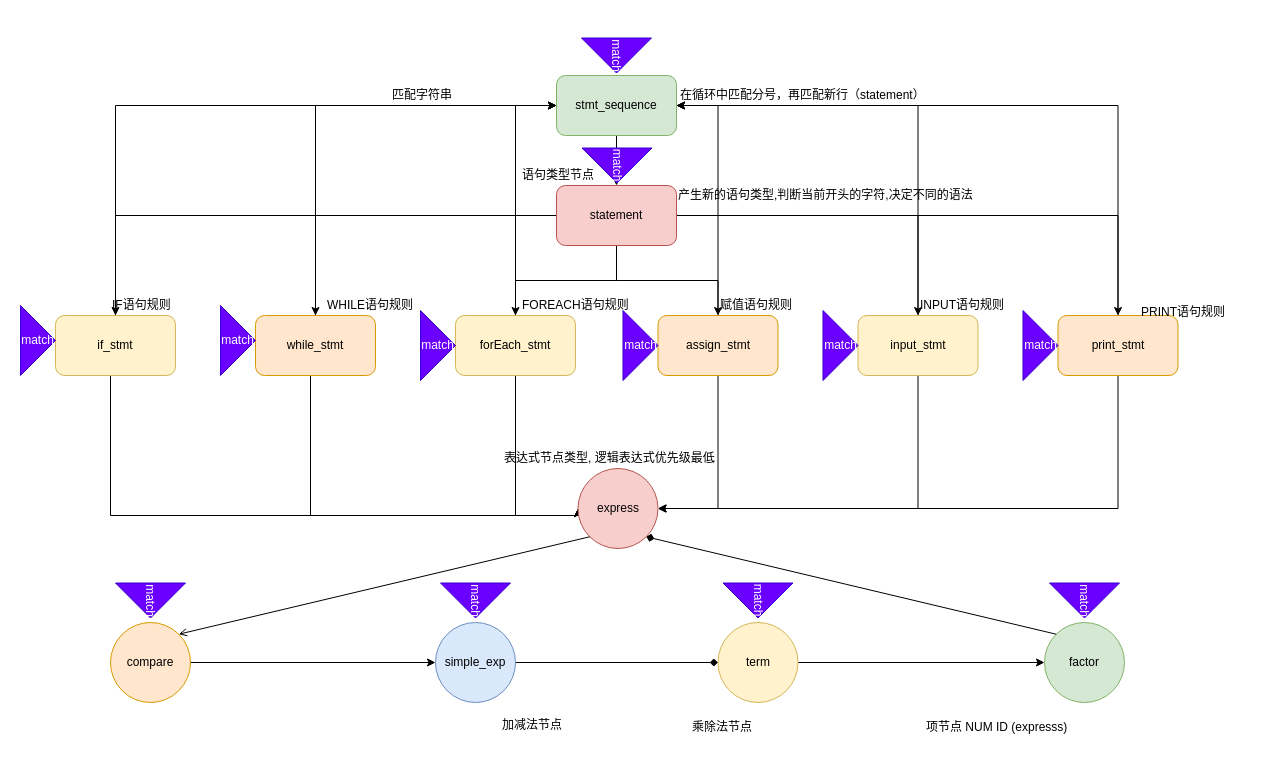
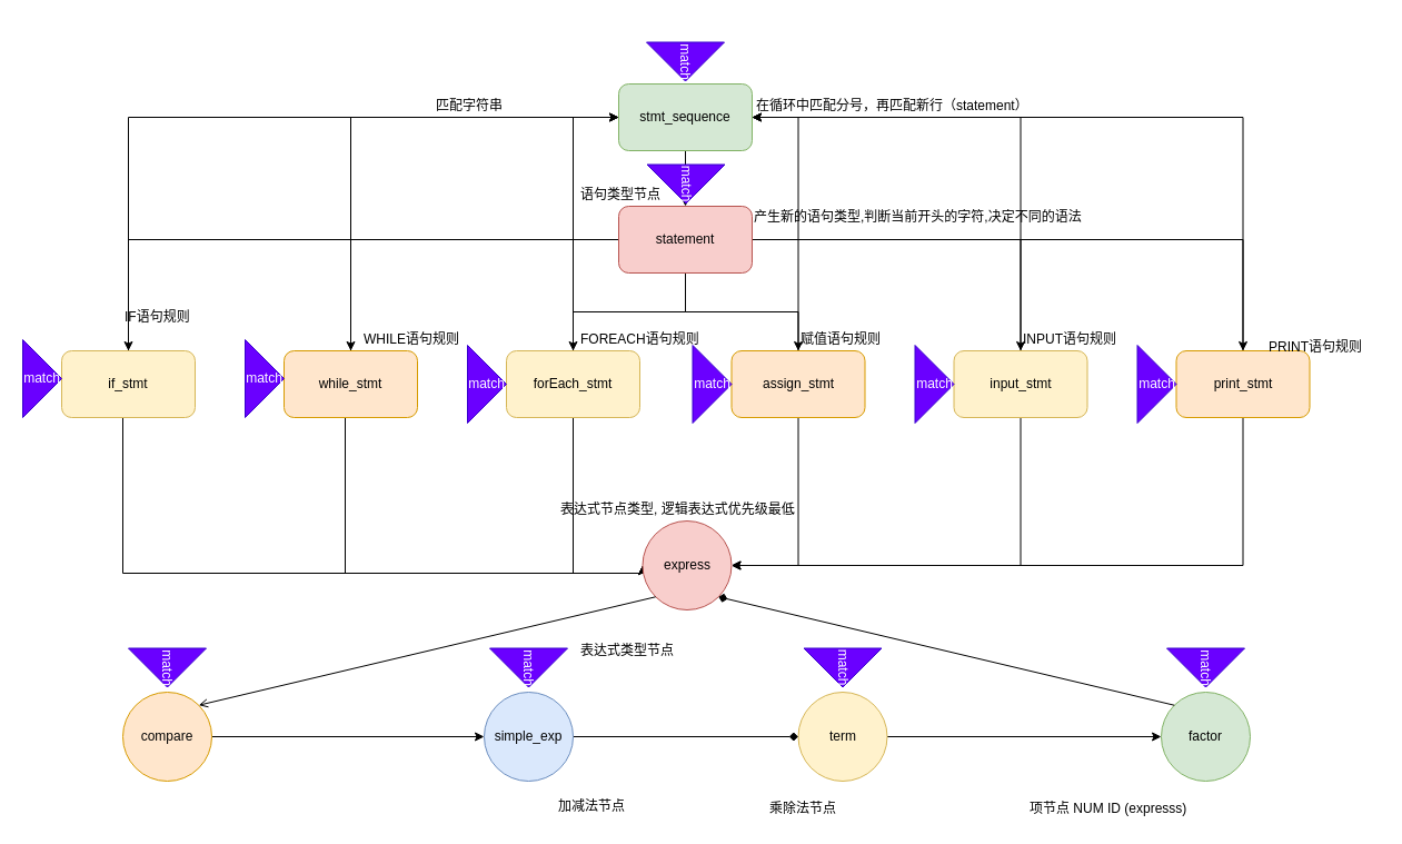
  <mxCell id="0" />
  <mxCell id="1" parent="0" />
  <mxCell id="2" style="edgeStyle=orthogonalEdgeStyle;rounded=0;orthogonalLoop=1;jettySize=auto;html=1;" parent="1" source="3" target="10" edge="1"><mxGeometry relative="1" as="geometry" /></mxCell>
  <mxCell id="3" value="stmt_sequence" style="rounded=1;whiteSpace=wrap;html=1;fillColor=#d5e8d4;strokeColor=#82b366;" parent="1" vertex="1"><mxGeometry x="556" y="75" width="120" height="60" as="geometry" /></mxCell>
  <mxCell id="4" style="edgeStyle=orthogonalEdgeStyle;rounded=0;orthogonalLoop=1;jettySize=auto;html=1;exitX=0.5;exitY=1;exitDx=0;exitDy=0;entryX=0.5;entryY=0;entryDx=0;entryDy=0;" parent="1" source="10" target="13" edge="1"><mxGeometry relative="1" as="geometry"><Array as="points"><mxPoint x="616" y="215" /><mxPoint x="115" y="215" /></Array></mxGeometry></mxCell>
  <mxCell id="5" style="edgeStyle=orthogonalEdgeStyle;rounded=0;orthogonalLoop=1;jettySize=auto;html=1;entryX=0.5;entryY=0;entryDx=0;entryDy=0;" parent="1" source="10" target="16" edge="1"><mxGeometry relative="1" as="geometry" /></mxCell>
  <mxCell id="6" style="edgeStyle=orthogonalEdgeStyle;rounded=0;orthogonalLoop=1;jettySize=auto;html=1;" parent="1" source="10" target="19" edge="1"><mxGeometry relative="1" as="geometry" /></mxCell>
  <mxCell id="7" style="edgeStyle=orthogonalEdgeStyle;rounded=0;orthogonalLoop=1;jettySize=auto;html=1;" parent="1" source="10" target="22" edge="1"><mxGeometry relative="1" as="geometry" /></mxCell>
  <mxCell id="8" style="edgeStyle=orthogonalEdgeStyle;rounded=0;orthogonalLoop=1;jettySize=auto;html=1;" parent="1" source="10" target="25" edge="1"><mxGeometry relative="1" as="geometry" /></mxCell>
  <mxCell id="9" style="edgeStyle=orthogonalEdgeStyle;rounded=0;orthogonalLoop=1;jettySize=auto;html=1;" parent="1" source="10" target="28" edge="1"><mxGeometry relative="1" as="geometry" /></mxCell>
  <mxCell id="10" value="statement" style="rounded=1;whiteSpace=wrap;html=1;fillColor=#f8cecc;strokeColor=#b85450;" parent="1" vertex="1"><mxGeometry x="556" y="185" width="120" height="60" as="geometry" /></mxCell>
  <mxCell id="11" style="edgeStyle=orthogonalEdgeStyle;rounded=0;orthogonalLoop=1;jettySize=auto;html=1;entryX=0;entryY=0.5;entryDx=0;entryDy=0;" parent="1" source="13" target="33" edge="1"><mxGeometry relative="1" as="geometry"><Array as="points"><mxPoint x="110" y="515" /><mxPoint x="578" y="515" /></Array></mxGeometry></mxCell>
  <mxCell id="12" style="edgeStyle=orthogonalEdgeStyle;rounded=0;orthogonalLoop=1;jettySize=auto;html=1;entryX=0;entryY=0.5;entryDx=0;entryDy=0;" parent="1" source="13" target="3" edge="1"><mxGeometry relative="1" as="geometry"><Array as="points"><mxPoint x="115" y="105" /></Array></mxGeometry></mxCell>
  <mxCell id="13" value="if_stmt" style="rounded=1;whiteSpace=wrap;html=1;fillColor=#fff2cc;strokeColor=#d6b656;" parent="1" vertex="1"><mxGeometry x="55" y="315" width="120" height="60" as="geometry" /></mxCell>
  <mxCell id="14" style="edgeStyle=orthogonalEdgeStyle;rounded=0;orthogonalLoop=1;jettySize=auto;html=1;entryX=0;entryY=0.5;entryDx=0;entryDy=0;" parent="1" source="16" target="33" edge="1"><mxGeometry relative="1" as="geometry"><Array as="points"><mxPoint x="310" y="515" /><mxPoint x="578" y="515" /></Array></mxGeometry></mxCell>
  <mxCell id="15" style="edgeStyle=orthogonalEdgeStyle;rounded=0;orthogonalLoop=1;jettySize=auto;html=1;entryX=0;entryY=0.5;entryDx=0;entryDy=0;" parent="1" source="16" target="3" edge="1"><mxGeometry relative="1" as="geometry"><Array as="points"><mxPoint x="315" y="105" /></Array></mxGeometry></mxCell>
  <mxCell id="16" value="while_stmt" style="rounded=1;whiteSpace=wrap;html=1;fillColor=#ffe6cc;strokeColor=#d79b00;" parent="1" vertex="1"><mxGeometry x="255" y="315" width="120" height="60" as="geometry" /></mxCell>
  <mxCell id="17" style="edgeStyle=orthogonalEdgeStyle;rounded=0;orthogonalLoop=1;jettySize=auto;html=1;entryX=0;entryY=0.5;entryDx=0;entryDy=0;" parent="1" source="19" target="33" edge="1"><mxGeometry relative="1" as="geometry"><Array as="points"><mxPoint x="515" y="515" /><mxPoint x="578" y="515" /></Array></mxGeometry></mxCell>
  <mxCell id="18" style="edgeStyle=orthogonalEdgeStyle;rounded=0;orthogonalLoop=1;jettySize=auto;html=1;entryX=0;entryY=0.5;entryDx=0;entryDy=0;" parent="1" source="19" target="3" edge="1"><mxGeometry relative="1" as="geometry" /></mxCell>
  <mxCell id="19" value="forEach_stmt" style="rounded=1;whiteSpace=wrap;html=1;fillColor=#fff2cc;strokeColor=#d6b656;" parent="1" vertex="1"><mxGeometry x="455" y="315" width="120" height="60" as="geometry" /></mxCell>
  <mxCell id="20" style="edgeStyle=orthogonalEdgeStyle;rounded=0;orthogonalLoop=1;jettySize=auto;html=1;entryX=1;entryY=0.5;entryDx=0;entryDy=0;" parent="1" source="22" target="33" edge="1"><mxGeometry relative="1" as="geometry" /></mxCell>
  <mxCell id="21" style="edgeStyle=orthogonalEdgeStyle;rounded=0;orthogonalLoop=1;jettySize=auto;html=1;entryX=1;entryY=0.5;entryDx=0;entryDy=0;" parent="1" source="22" target="3" edge="1"><mxGeometry relative="1" as="geometry"><mxPoint x="700" y="145" as="targetPoint" /></mxGeometry></mxCell>
  <mxCell id="22" value="assign_stmt" style="rounded=1;whiteSpace=wrap;html=1;fillColor=#ffe6cc;strokeColor=#d79b00;" parent="1" vertex="1"><mxGeometry x="657.5" y="315" width="120" height="60" as="geometry" /></mxCell>
  <mxCell id="23" style="edgeStyle=orthogonalEdgeStyle;rounded=0;orthogonalLoop=1;jettySize=auto;html=1;entryX=1;entryY=0.5;entryDx=0;entryDy=0;" parent="1" source="25" target="33" edge="1"><mxGeometry relative="1" as="geometry"><Array as="points"><mxPoint x="918" y="508" /></Array></mxGeometry></mxCell>
  <mxCell id="24" style="edgeStyle=orthogonalEdgeStyle;rounded=0;orthogonalLoop=1;jettySize=auto;html=1;entryX=1;entryY=0.5;entryDx=0;entryDy=0;" parent="1" source="25" target="3" edge="1"><mxGeometry relative="1" as="geometry"><Array as="points"><mxPoint x="918" y="105" /></Array></mxGeometry></mxCell>
  <mxCell id="25" value="input_stmt" style="rounded=1;whiteSpace=wrap;html=1;fillColor=#fff2cc;strokeColor=#d6b656;" parent="1" vertex="1"><mxGeometry x="857.5" y="315" width="120" height="60" as="geometry" /></mxCell>
  <mxCell id="26" style="edgeStyle=orthogonalEdgeStyle;rounded=0;orthogonalLoop=1;jettySize=auto;html=1;entryX=1;entryY=0.5;entryDx=0;entryDy=0;" parent="1" source="28" target="33" edge="1"><mxGeometry relative="1" as="geometry"><Array as="points"><mxPoint x="1118" y="508" /></Array></mxGeometry></mxCell>
  <mxCell id="27" style="edgeStyle=orthogonalEdgeStyle;rounded=0;orthogonalLoop=1;jettySize=auto;html=1;entryX=1;entryY=0.5;entryDx=0;entryDy=0;" parent="1" source="28" target="3" edge="1"><mxGeometry relative="1" as="geometry"><Array as="points"><mxPoint x="1118" y="105" /></Array></mxGeometry></mxCell>
  <mxCell id="28" value="print_stmt" style="rounded=1;whiteSpace=wrap;html=1;fillColor=#ffe6cc;strokeColor=#d79b00;" parent="1" vertex="1"><mxGeometry x="1057.5" y="315" width="120" height="60" as="geometry" /></mxCell>
  <mxCell id="29" style="edgeStyle=orthogonalEdgeStyle;rounded=0;orthogonalLoop=1;jettySize=auto;html=1;entryX=0;entryY=0.5;entryDx=0;entryDy=0;" parent="1" source="30" target="51" edge="1"><mxGeometry relative="1" as="geometry" /></mxCell>
  <mxCell id="30" value="compare" style="ellipse;whiteSpace=wrap;html=1;aspect=fixed;fillColor=#ffe6cc;strokeColor=#d79b00;" parent="1" vertex="1"><mxGeometry x="110" y="622" width="80" height="80" as="geometry" /></mxCell>
  <mxCell id="31" style="edgeStyle=orthogonalEdgeStyle;rounded=0;orthogonalLoop=1;jettySize=auto;html=1;exitX=1;exitY=0.5;exitDx=0;exitDy=0;entryX=0;entryY=0.5;entryDx=0;entryDy=0;" parent="1" source="32" target="34" edge="1"><mxGeometry relative="1" as="geometry" /></mxCell>
  <mxCell id="32" value="term" style="ellipse;whiteSpace=wrap;html=1;aspect=fixed;fillColor=#fff2cc;strokeColor=#d6b656;" parent="1" vertex="1"><mxGeometry x="717.5" y="622" width="80" height="80" as="geometry" /></mxCell>
  <mxCell id="33" value="express" style="ellipse;whiteSpace=wrap;html=1;aspect=fixed;fillColor=#f8cecc;strokeColor=#b85450;" parent="1" vertex="1"><mxGeometry x="577.5" y="468" width="80" height="80" as="geometry" /></mxCell>
  <mxCell id="34" value="factor" style="ellipse;whiteSpace=wrap;html=1;aspect=fixed;fillColor=#d5e8d4;strokeColor=#82b366;" parent="1" vertex="1"><mxGeometry x="1044" y="622" width="80" height="80" as="geometry" /></mxCell>
  <mxCell id="35" value="" style="endArrow=diamond;html=1;entryX=1;entryY=1;entryDx=0;entryDy=0;exitX=0;exitY=0;exitDx=0;exitDy=0;" parent="1" source="34" target="33" edge="1"><mxGeometry width="50" height="50" relative="1" as="geometry"><mxPoint x="50" y="985" as="sourcePoint" /><mxPoint x="100" y="935" as="targetPoint" /></mxGeometry></mxCell>
  <mxCell id="36" value="匹配字符串" style="text;html=1;resizable=0;points=[];autosize=1;align=left;verticalAlign=top;spacingTop=-4;" parent="1" vertex="1"><mxGeometry x="390" y="85" width="80" height="20" as="geometry" /></mxCell>
  <mxCell id="37" value="在循环中匹配分号，再匹配新行（statement）" style="text;html=1;resizable=0;points=[];autosize=1;align=left;verticalAlign=top;spacingTop=-4;" parent="1" vertex="1"><mxGeometry x="677.5" y="85" width="260" height="20" as="geometry" /></mxCell>
  <mxCell id="38" value="产生新的语句类型,判断当前开头的字符,决定不同的语法" style="text;html=1;resizable=0;points=[];autosize=1;align=left;verticalAlign=top;spacingTop=-4;" parent="1" vertex="1"><mxGeometry x="676" y="185" width="310" height="20" as="geometry" /></mxCell>
- <mxCell id="39" value="IF语句规则" style="text;html=1;resizable=0;points=[];autosize=1;align=left;verticalAlign=top;spacingTop=-4;" parent="1" vertex="1"><mxGeometry x="110" y="295" width="70" height="20" as="geometry" /></mxCell>
+ <mxCell id="39" value="IF语句规则" style="text;html=1;resizable=0;points=[];autosize=1;align=left;verticalAlign=top;spacingTop=-4;" parent="1" vertex="1"><mxGeometry x="110" y="275" width="70" height="20" as="geometry" /></mxCell>
  <mxCell id="40" value="WHILE语句规则" style="text;html=1;resizable=0;points=[];autosize=1;align=left;verticalAlign=top;spacingTop=-4;" parent="1" vertex="1"><mxGeometry x="325" y="295" width="100" height="20" as="geometry" /></mxCell>
  <mxCell id="41" value="FOREACH语句规则" style="text;html=1;resizable=0;points=[];autosize=1;align=left;verticalAlign=top;spacingTop=-4;" parent="1" vertex="1"><mxGeometry x="520" y="295" width="120" height="20" as="geometry" /></mxCell>
  <mxCell id="42" value="赋值语句规则" style="text;html=1;resizable=0;points=[];autosize=1;align=left;verticalAlign=top;spacingTop=-4;" parent="1" vertex="1"><mxGeometry x="717.5" y="295" width="90" height="20" as="geometry" /></mxCell>
  <mxCell id="43" value="INPUT语句规则" style="text;html=1;resizable=0;points=[];autosize=1;align=left;verticalAlign=top;spacingTop=-4;" parent="1" vertex="1"><mxGeometry x="917.5" y="295" width="100" height="20" as="geometry" /></mxCell>
  <mxCell id="44" value="PRINT语句规则" style="text;html=1;resizable=0;points=[];autosize=1;align=left;verticalAlign=top;spacingTop=-4;" parent="1" vertex="1"><mxGeometry x="1139" y="302" width="100" height="20" as="geometry" /></mxCell>
+ <mxCell id="45" value="表达式类型节点" style="text;html=1;resizable=0;points=[];autosize=1;align=left;verticalAlign=top;spacingTop=-4;" parent="1" vertex="1"><mxGeometry x="520" y="575" width="100" height="20" as="geometry" /></mxCell>
  <mxCell id="46" value="语句类型节点" style="text;html=1;resizable=0;points=[];autosize=1;align=left;verticalAlign=top;spacingTop=-4;" parent="1" vertex="1"><mxGeometry x="520" y="165" width="90" height="20" as="geometry" /></mxCell>
  <mxCell id="47" value="加减法节点" style="text;html=1;resizable=0;points=[];autosize=1;align=left;verticalAlign=top;spacingTop=-4;" parent="1" vertex="1"><mxGeometry x="500" y="715" width="80" height="20" as="geometry" /></mxCell>
  <mxCell id="48" value="乘除法节点" style="text;html=1;resizable=0;points=[];autosize=1;align=left;verticalAlign=top;spacingTop=-4;" parent="1" vertex="1"><mxGeometry x="690" y="717" width="80" height="20" as="geometry" /></mxCell>
  <mxCell id="49" value="项节点 NUM ID (expresss)" style="text;html=1;resizable=0;points=[];autosize=1;align=left;verticalAlign=top;spacingTop=-4;" parent="1" vertex="1"><mxGeometry x="924" y="717" width="160" height="20" as="geometry" /></mxCell>
  <mxCell id="50" style="edgeStyle=orthogonalEdgeStyle;rounded=0;orthogonalLoop=1;jettySize=auto;html=1;entryX=0;entryY=0.5;entryDx=0;entryDy=0;endArrow=diamond;" parent="1" source="51" target="32" edge="1"><mxGeometry relative="1" as="geometry" /></mxCell>
  <mxCell id="51" value="&lt;span style=&quot;white-space: normal&quot;&gt;simple_exp&lt;/span&gt;" style="ellipse;whiteSpace=wrap;html=1;aspect=fixed;fillColor=#dae8fc;strokeColor=#6c8ebf;" parent="1" vertex="1"><mxGeometry x="435" y="622" width="80" height="80" as="geometry" /></mxCell>
  <mxCell id="52" value="match" style="triangle;whiteSpace=wrap;html=1;fillColor=#6a00ff;strokeColor=#3700CC;fontColor=#ffffff;" parent="1" vertex="1"><mxGeometry x="20" y="305" width="35" height="70" as="geometry" /></mxCell>
  <mxCell id="53" value="match" style="triangle;whiteSpace=wrap;html=1;fillColor=#6a00ff;strokeColor=#3700CC;fontColor=#ffffff;" parent="1" vertex="1"><mxGeometry x="220" y="305" width="35" height="70" as="geometry" /></mxCell>
  <mxCell id="54" value="match" style="triangle;whiteSpace=wrap;html=1;fillColor=#6a00ff;strokeColor=#3700CC;fontColor=#ffffff;" parent="1" vertex="1"><mxGeometry x="420" y="310" width="35" height="70" as="geometry" /></mxCell>
  <mxCell id="55" value="match" style="triangle;whiteSpace=wrap;html=1;fillColor=#6a00ff;strokeColor=#3700CC;fontColor=#ffffff;" parent="1" vertex="1"><mxGeometry x="622.5" y="310" width="35" height="70" as="geometry" /></mxCell>
  <mxCell id="56" value="match" style="triangle;whiteSpace=wrap;html=1;fillColor=#6a00ff;strokeColor=#3700CC;fontColor=#ffffff;" parent="1" vertex="1"><mxGeometry x="822.5" y="310" width="35" height="70" as="geometry" /></mxCell>
  <mxCell id="57" value="match" style="triangle;whiteSpace=wrap;html=1;fillColor=#6a00ff;strokeColor=#3700CC;fontColor=#ffffff;" parent="1" vertex="1"><mxGeometry x="1022.5" y="310" width="35" height="70" as="geometry" /></mxCell>
  <mxCell id="58" value="match" style="triangle;whiteSpace=wrap;html=1;fillColor=#6a00ff;strokeColor=#3700CC;fontColor=#ffffff;rotation=90;" parent="1" vertex="1"><mxGeometry x="132.5" y="565" width="35" height="70" as="geometry" /></mxCell>
  <mxCell id="59" value="match" style="triangle;whiteSpace=wrap;html=1;fillColor=#6a00ff;strokeColor=#3700CC;fontColor=#ffffff;rotation=90;" parent="1" vertex="1"><mxGeometry x="457.5" y="565" width="35" height="70" as="geometry" /></mxCell>
  <mxCell id="60" value="match" style="triangle;whiteSpace=wrap;html=1;fillColor=#6a00ff;strokeColor=#3700CC;fontColor=#ffffff;rotation=90;" parent="1" vertex="1"><mxGeometry x="740" y="565" width="35" height="70" as="geometry" /></mxCell>
  <mxCell id="61" value="match" style="triangle;whiteSpace=wrap;html=1;fillColor=#6a00ff;strokeColor=#3700CC;fontColor=#ffffff;rotation=90;" parent="1" vertex="1"><mxGeometry x="1066.5" y="565" width="35" height="70" as="geometry" /></mxCell>
  <mxCell id="62" value="match" style="triangle;whiteSpace=wrap;html=1;fillColor=#6a00ff;strokeColor=#3700CC;fontColor=#ffffff;rotation=90;" parent="1" vertex="1"><mxGeometry x="598.5" y="20" width="35" height="70" as="geometry" /></mxCell>
  <mxCell id="63" value="match" style="triangle;whiteSpace=wrap;html=1;fillColor=#6a00ff;strokeColor=#3700CC;fontColor=#ffffff;rotation=90;" parent="1" vertex="1"><mxGeometry x="599" y="130" width="35" height="70" as="geometry" /></mxCell>
  <mxCell id="64" value="表达式节点类型, 逻辑表达式优先级最低" style="text;html=1;resizable=0;points=[];autosize=1;align=left;verticalAlign=top;spacingTop=-4;" parent="1" vertex="1"><mxGeometry x="502" y="448" width="230" height="20" as="geometry" /></mxCell>
  <mxCell id="65" value="" style="endArrow=open;html=1;strokeWidth=1;entryX=1;entryY=0;entryDx=0;entryDy=0;exitX=0;exitY=1;exitDx=0;exitDy=0;" parent="1" source="33" target="30" edge="1"><mxGeometry width="50" height="50" relative="1" as="geometry"><mxPoint x="23" y="810" as="sourcePoint" /><mxPoint x="73" y="760" as="targetPoint" /></mxGeometry></mxCell>
